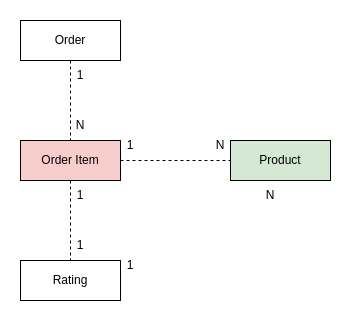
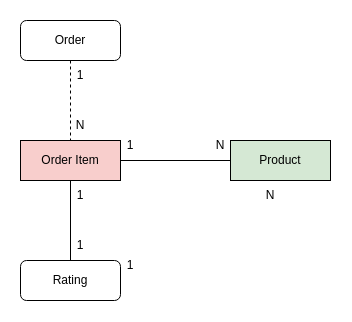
  <mxCell id="0" />
  <mxCell id="1" parent="0" />
  <mxCell id="2" style="edgeStyle=orthogonalEdgeStyle;rounded=0;orthogonalLoop=1;jettySize=auto;html=1;exitX=0.5;exitY=1;exitDx=0;exitDy=0;entryX=0.5;entryY=0;entryDx=0;entryDy=0;endArrow=none;endFill=0;dashed=1;" parent="1" source="3" target="6" edge="1"><mxGeometry relative="1" as="geometry" /></mxCell>
- <mxCell id="3" value="Order" style="whiteSpace=wrap;html=1;align=center;" parent="1" vertex="1"><mxGeometry x="20" y="20" width="100" height="40" as="geometry" /></mxCell>
- <mxCell id="4" style="edgeStyle=orthogonalEdgeStyle;rounded=0;orthogonalLoop=1;jettySize=auto;html=1;exitX=1;exitY=0.5;exitDx=0;exitDy=0;endArrow=none;endFill=0;dashed=1;" parent="1" source="6" target="8" edge="1"><mxGeometry relative="1" as="geometry" /></mxCell>
- <mxCell id="5" style="edgeStyle=orthogonalEdgeStyle;rounded=0;orthogonalLoop=1;jettySize=auto;html=1;exitX=0.5;exitY=1;exitDx=0;exitDy=0;entryX=0.5;entryY=0;entryDx=0;entryDy=0;endArrow=none;endFill=0;dashed=1;" parent="1" source="6" target="7" edge="1"><mxGeometry relative="1" as="geometry" /></mxCell>
+ <mxCell id="3" value="Order" style="whiteSpace=wrap;html=1;align=center;rounded=1;" parent="1" vertex="1"><mxGeometry x="20" y="20" width="100" height="40" as="geometry" /></mxCell>
+ <mxCell id="4" style="edgeStyle=orthogonalEdgeStyle;rounded=0;orthogonalLoop=1;jettySize=auto;html=1;exitX=1;exitY=0.5;exitDx=0;exitDy=0;endArrow=none;endFill=0;" parent="1" source="6" target="8" edge="1"><mxGeometry relative="1" as="geometry" /></mxCell>
+ <mxCell id="5" style="edgeStyle=orthogonalEdgeStyle;rounded=0;orthogonalLoop=1;jettySize=auto;html=1;exitX=0.5;exitY=1;exitDx=0;exitDy=0;entryX=0.5;entryY=0;entryDx=0;entryDy=0;endArrow=none;endFill=0;" parent="1" source="6" target="7" edge="1"><mxGeometry relative="1" as="geometry" /></mxCell>
  <mxCell id="6" value="Order Item" style="whiteSpace=wrap;html=1;align=center;fillColor=#f8cecc;" parent="1" vertex="1"><mxGeometry x="20" y="140" width="100" height="40" as="geometry" /></mxCell>
- <mxCell id="7" value="Rating" style="whiteSpace=wrap;html=1;align=center;" parent="1" vertex="1"><mxGeometry x="20" y="260" width="100" height="40" as="geometry" /></mxCell>
+ <mxCell id="7" value="Rating" style="whiteSpace=wrap;html=1;align=center;rounded=1;" parent="1" vertex="1"><mxGeometry x="20" y="260" width="100" height="40" as="geometry" /></mxCell>
  <mxCell id="8" value="Product" style="whiteSpace=wrap;html=1;align=center;fillColor=#d5e8d4;" parent="1" vertex="1"><mxGeometry x="230" y="140" width="100" height="40" as="geometry" /></mxCell>
  <mxCell id="9" value="1" style="text;html=1;strokeColor=none;fillColor=none;align=center;verticalAlign=middle;whiteSpace=wrap;rounded=0;" parent="1" vertex="1"><mxGeometry x="70" y="60" width="20" height="30" as="geometry" /></mxCell>
  <mxCell id="10" value="N" style="text;html=1;strokeColor=none;fillColor=none;align=center;verticalAlign=middle;whiteSpace=wrap;rounded=0;" parent="1" vertex="1"><mxGeometry x="70" y="110" width="20" height="30" as="geometry" /></mxCell>
  <mxCell id="11" value="1" style="text;html=1;strokeColor=none;fillColor=none;align=center;verticalAlign=middle;whiteSpace=wrap;rounded=0;" parent="1" vertex="1"><mxGeometry x="70" y="180" width="20" height="30" as="geometry" /></mxCell>
  <mxCell id="12" value="1" style="text;html=1;strokeColor=none;fillColor=none;align=center;verticalAlign=middle;whiteSpace=wrap;rounded=0;" parent="1" vertex="1"><mxGeometry x="70" y="230" width="20" height="30" as="geometry" /></mxCell>
  <mxCell id="13" value="1" style="text;html=1;strokeColor=none;fillColor=none;align=center;verticalAlign=middle;whiteSpace=wrap;rounded=0;" parent="1" vertex="1"><mxGeometry x="120" y="130" width="20" height="30" as="geometry" /></mxCell>
  <mxCell id="14" value="N" style="text;html=1;strokeColor=none;fillColor=none;align=center;verticalAlign=middle;whiteSpace=wrap;rounded=0;" parent="1" vertex="1"><mxGeometry x="210" y="130" width="20" height="30" as="geometry" /></mxCell>
  <mxCell id="15" value="1" style="text;html=1;strokeColor=none;fillColor=none;align=center;verticalAlign=middle;whiteSpace=wrap;rounded=0;" vertex="1" parent="1"><mxGeometry x="120" y="250" width="20" height="30" as="geometry" /></mxCell>
  <mxCell id="16" value="N" style="text;html=1;strokeColor=none;fillColor=none;align=center;verticalAlign=middle;whiteSpace=wrap;rounded=0;" vertex="1" parent="1"><mxGeometry x="260" y="180" width="20" height="30" as="geometry" /></mxCell>
